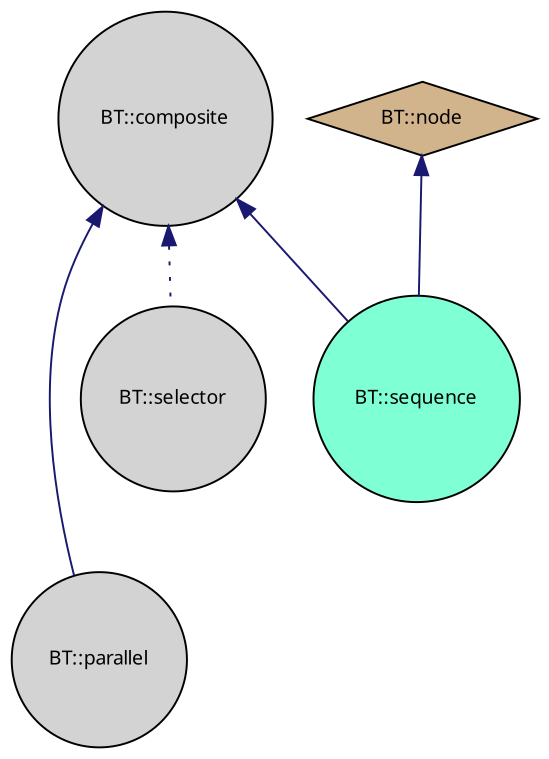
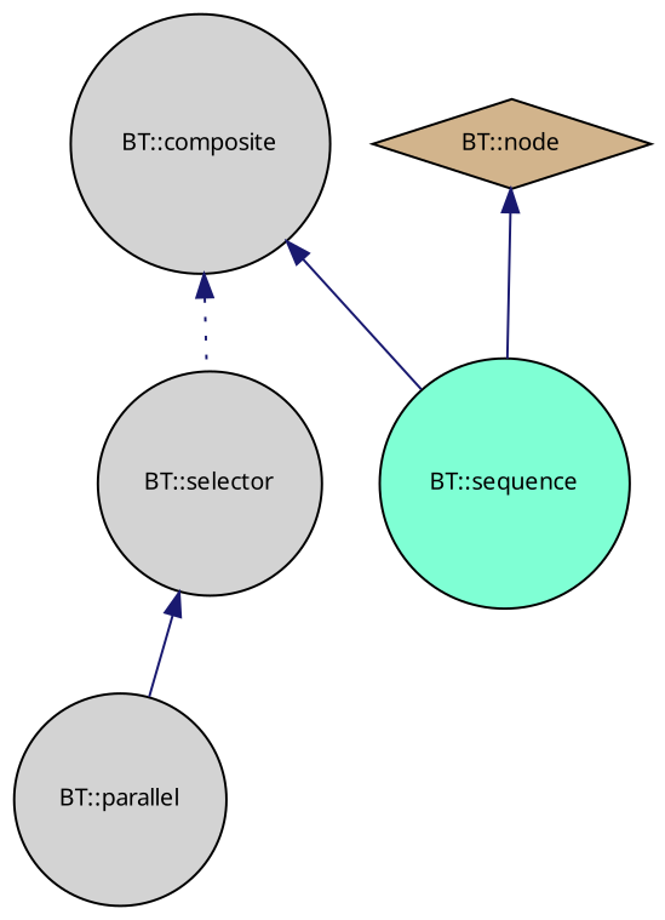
  digraph {
    fontname="Noto Sans"
    node [color=black fillcolor=lightgrey fontname="Noto Sans" fontsize=10 shape=circle style=filled]
    edge [color=midnightblue dir=back fontname="Noto Sans" fontsize=10 labelfontname=Helvetica labelfontsize=10 style=solid]
    n1 [fontcolor=black height=0.2 label="BT::composite" width=0.4]
    n2 [height=0.2 label="BT::parallel" width=0.4]
    n3 [height=0.2 label="BT::selector" width=0.4]
    n4 [fillcolor=aquamarine height=0.2 label="BT::sequence" width=0.4]
    n5 [fillcolor=tan height=0.2 label="BT::node" shape=diamond width=0.4]
-   n1 -> n2
+   n3 -> n2
    n1 -> n3 [style=dotted]
    n1 -> n4
    n5 -> n4
  }
